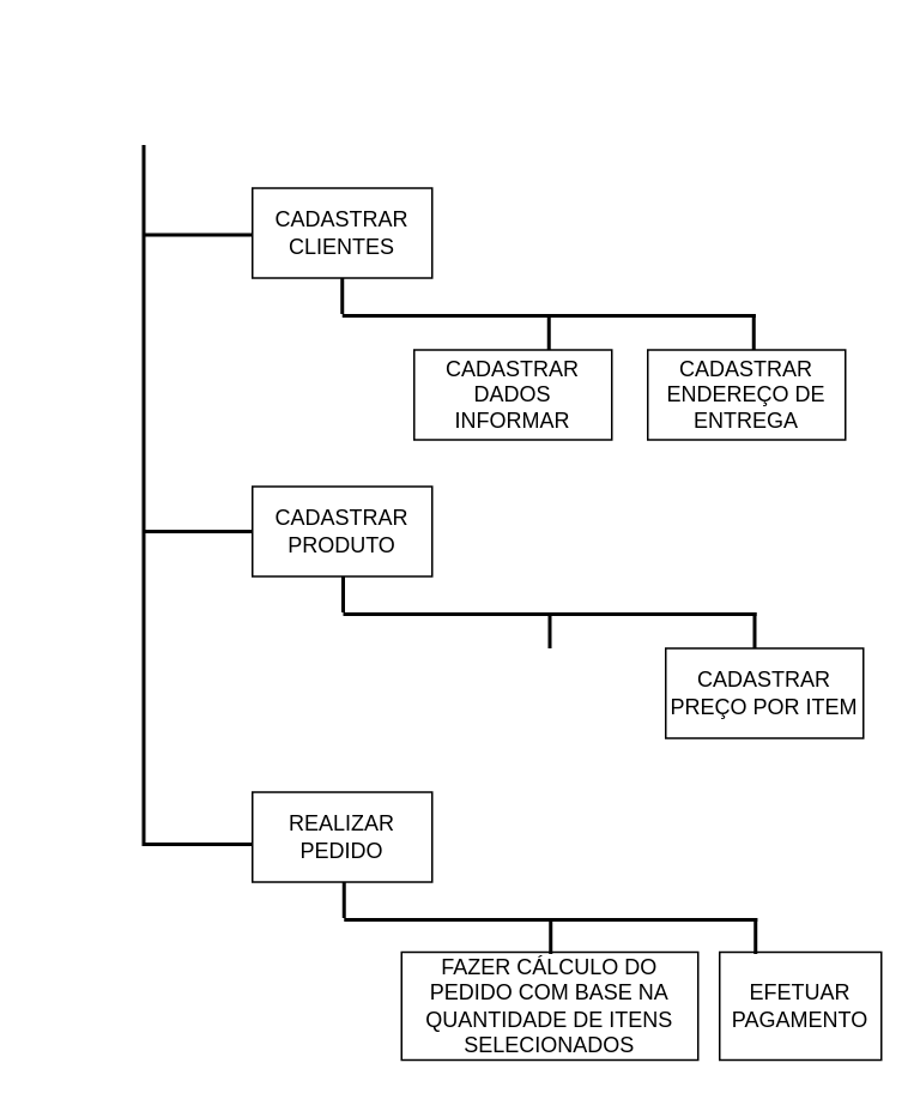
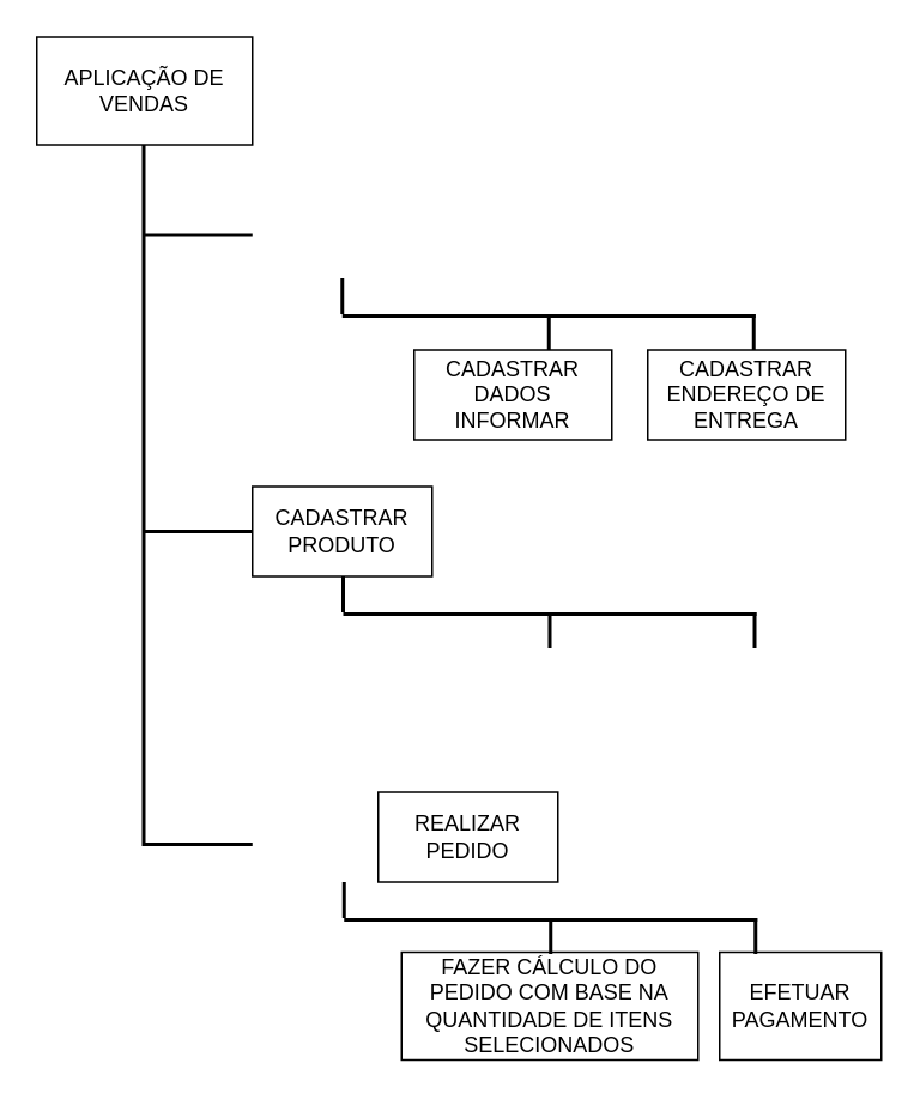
  <mxCell id="0" />
  <mxCell id="1" parent="0" />
- <mxCell id="3" value="CADASTRAR&lt;br&gt;CLIENTES" style="rounded=0;whiteSpace=wrap;html=1;" vertex="1" parent="1"><mxGeometry x="140" y="104" width="100" height="50" as="geometry" /></mxCell>
+ <mxCell id="2" value="APLICAÇÃO DE&lt;br&gt;VENDAS" style="rounded=0;whiteSpace=wrap;html=1;" vertex="1" parent="1"><mxGeometry x="20" y="20" width="120" height="60" as="geometry" /></mxCell>
  <mxCell id="4" value="" style="line;strokeWidth=2;direction=south;html=1;" vertex="1" parent="1"><mxGeometry x="72" y="80" width="15" height="390" as="geometry" /></mxCell>
  <mxCell id="5" value="" style="line;strokeWidth=2;html=1;" vertex="1" parent="1"><mxGeometry x="80" y="125" width="60" height="10" as="geometry" /></mxCell>
  <mxCell id="6" value="CADASTRAR&lt;br&gt;PRODUTO" style="rounded=0;whiteSpace=wrap;html=1;" vertex="1" parent="1"><mxGeometry x="140" y="270" width="100" height="50" as="geometry" /></mxCell>
  <mxCell id="7" value="CADASTRAR&lt;br&gt;DADOS&lt;br&gt;INFORMAR" style="rounded=0;whiteSpace=wrap;html=1;" vertex="1" parent="1"><mxGeometry x="230" y="194" width="110" height="50" as="geometry" /></mxCell>
  <mxCell id="8" value="CADASTRAR&lt;br&gt;ENDEREÇO DE&lt;br&gt;ENTREGA" style="rounded=0;whiteSpace=wrap;html=1;" vertex="1" parent="1"><mxGeometry x="360" y="194" width="110" height="50" as="geometry" /></mxCell>
- <mxCell id="9" value="CADASTRAR PREÇO POR ITEM" style="rounded=0;whiteSpace=wrap;html=1;" vertex="1" parent="1"><mxGeometry x="370" y="360" width="110" height="50" as="geometry" /></mxCell>
- <mxCell id="10" value="REALIZAR PEDIDO" style="rounded=0;whiteSpace=wrap;html=1;" vertex="1" parent="1"><mxGeometry x="140" y="440" width="100" height="50" as="geometry" /></mxCell>
+ <mxCell id="10" value="REALIZAR PEDIDO" style="rounded=0;whiteSpace=wrap;html=1;" vertex="1" parent="1"><mxGeometry x="210" y="440" width="100" height="50" as="geometry" /></mxCell>
  <mxCell id="11" value="FAZER CÁLCULO DO PEDIDO COM BASE NA QUANTIDADE DE ITENS SELECIONADOS" style="rounded=0;whiteSpace=wrap;html=1;" vertex="1" parent="1"><mxGeometry x="223" y="529" width="165" height="60" as="geometry" /></mxCell>
  <mxCell id="12" value="EFETUAR&lt;br&gt;PAGAMENTO" style="rounded=0;whiteSpace=wrap;html=1;" vertex="1" parent="1"><mxGeometry x="400" y="529" width="90" height="60" as="geometry" /></mxCell>
  <mxCell id="13" value="" style="line;strokeWidth=2;html=1;" vertex="1" parent="1"><mxGeometry x="80" y="290" width="60" height="10" as="geometry" /></mxCell>
  <mxCell id="14" value="" style="line;strokeWidth=2;html=1;" vertex="1" parent="1"><mxGeometry x="80" y="464" width="60" height="10" as="geometry" /></mxCell>
  <mxCell id="15" value="" style="line;strokeWidth=2;html=1;" vertex="1" parent="1"><mxGeometry x="190" y="170" width="230" height="10" as="geometry" /></mxCell>
  <mxCell id="16" value="" style="line;strokeWidth=2;direction=south;html=1;" vertex="1" parent="1"><mxGeometry x="300" y="174" width="10" height="20" as="geometry" /></mxCell>
  <mxCell id="17" value="" style="line;strokeWidth=2;direction=south;html=1;" vertex="1" parent="1"><mxGeometry x="414" y="174" width="10" height="20" as="geometry" /></mxCell>
  <mxCell id="18" value="" style="line;strokeWidth=2;direction=south;html=1;" vertex="1" parent="1"><mxGeometry x="185" y="154" width="10" height="20" as="geometry" /></mxCell>
  <mxCell id="19" value="" style="line;strokeWidth=2;html=1;" vertex="1" parent="1"><mxGeometry x="190.5" y="336" width="230" height="10" as="geometry" /></mxCell>
  <mxCell id="20" value="" style="line;strokeWidth=2;direction=south;html=1;" vertex="1" parent="1"><mxGeometry x="300.5" y="340" width="10" height="20" as="geometry" /></mxCell>
  <mxCell id="21" value="" style="line;strokeWidth=2;direction=south;html=1;" vertex="1" parent="1"><mxGeometry x="414.5" y="340" width="10" height="20" as="geometry" /></mxCell>
  <mxCell id="22" value="" style="line;strokeWidth=2;direction=south;html=1;" vertex="1" parent="1"><mxGeometry x="185.5" y="320" width="10" height="20" as="geometry" /></mxCell>
  <mxCell id="23" value="" style="line;strokeWidth=2;html=1;" vertex="1" parent="1"><mxGeometry x="191" y="506" width="230" height="10" as="geometry" /></mxCell>
  <mxCell id="24" value="" style="line;strokeWidth=2;direction=south;html=1;" vertex="1" parent="1"><mxGeometry x="301" y="510" width="10" height="20" as="geometry" /></mxCell>
  <mxCell id="25" value="" style="line;strokeWidth=2;direction=south;html=1;" vertex="1" parent="1"><mxGeometry x="415" y="510" width="10" height="20" as="geometry" /></mxCell>
  <mxCell id="26" value="" style="line;strokeWidth=2;direction=south;html=1;" vertex="1" parent="1"><mxGeometry x="186" y="490" width="10" height="20" as="geometry" /></mxCell>
